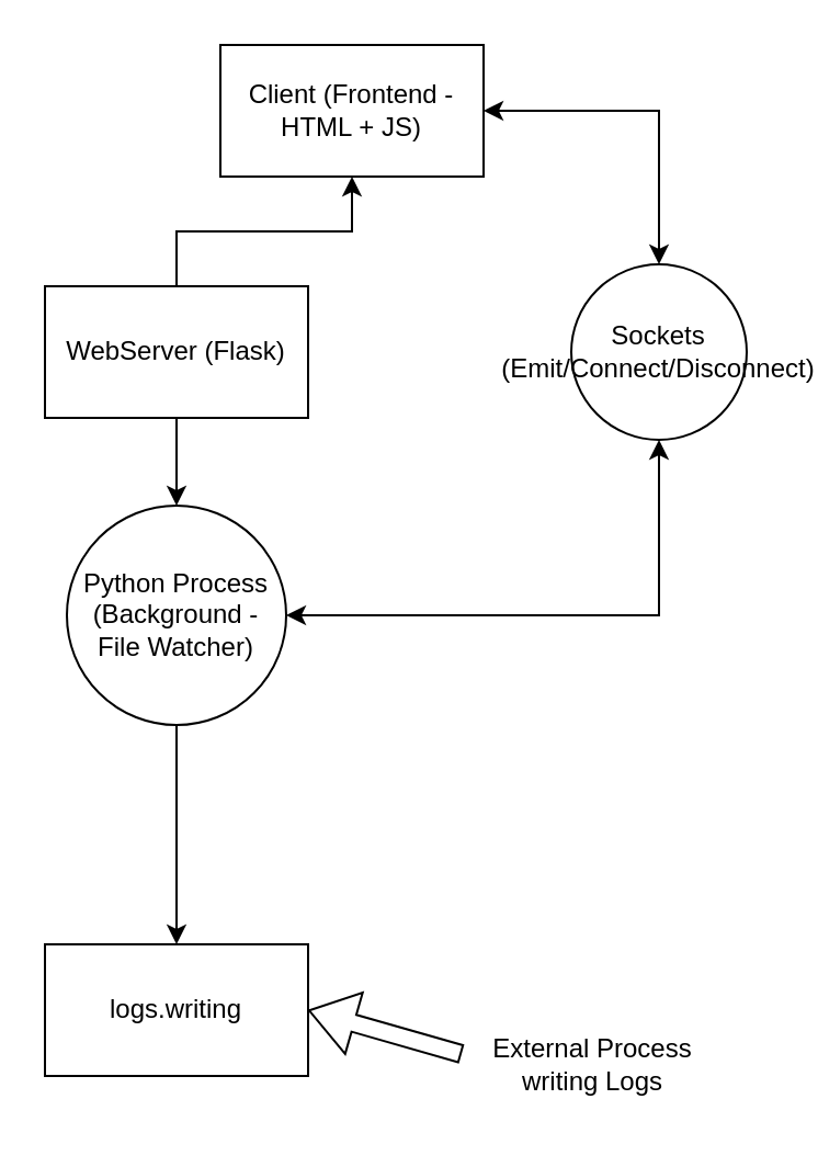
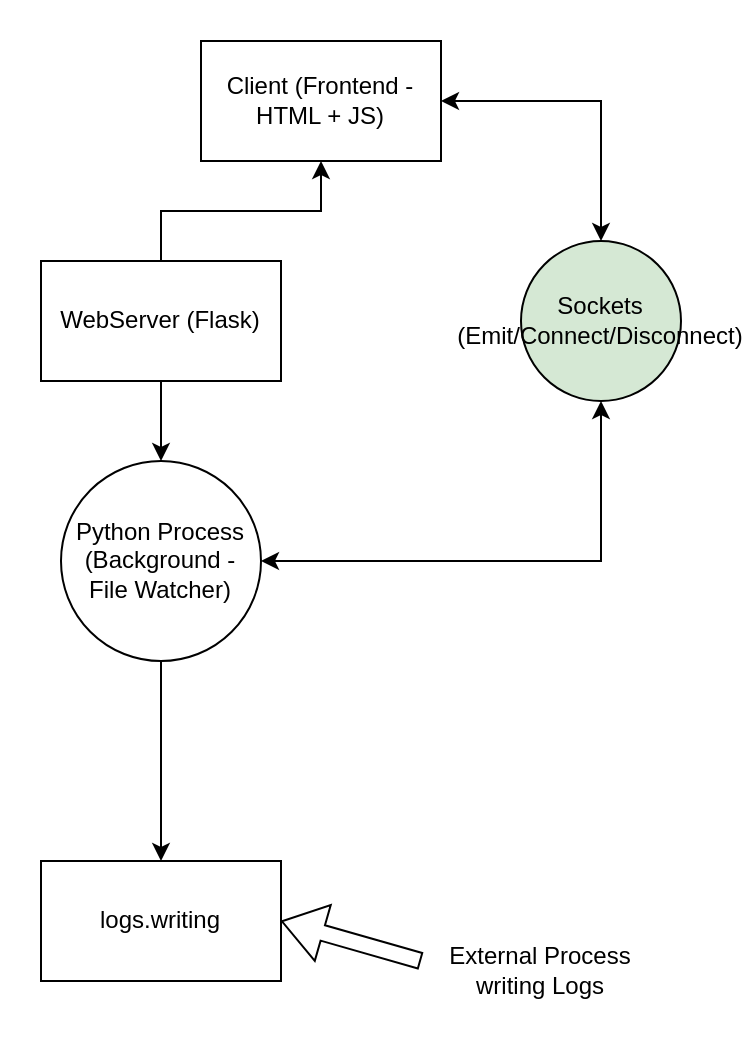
  <mxCell id="0" />
  <mxCell id="1" parent="0" />
  <mxCell id="2" style="edgeStyle=orthogonalEdgeStyle;rounded=0;orthogonalLoop=1;jettySize=auto;html=1;exitX=0.5;exitY=0;exitDx=0;exitDy=0;" edge="1" parent="1" source="4" target="5"><mxGeometry relative="1" as="geometry" /></mxCell>
  <mxCell id="3" style="edgeStyle=orthogonalEdgeStyle;rounded=0;orthogonalLoop=1;jettySize=auto;html=1;entryX=0.5;entryY=0;entryDx=0;entryDy=0;" edge="1" parent="1" source="4" target="9"><mxGeometry relative="1" as="geometry" /></mxCell>
  <mxCell id="4" value="&lt;div&gt;WebServer (Flask)&lt;/div&gt;" style="rounded=0;whiteSpace=wrap;html=1;" vertex="1" parent="1"><mxGeometry x="20" y="130" width="120" height="60" as="geometry" /></mxCell>
  <mxCell id="5" value="Client (Frontend - HTML + JS)" style="rounded=0;whiteSpace=wrap;html=1;" vertex="1" parent="1"><mxGeometry x="100" y="20" width="120" height="60" as="geometry" /></mxCell>
  <mxCell id="6" value="" style="endArrow=classic;startArrow=classic;html=1;rounded=0;entryX=0.5;entryY=1;entryDx=0;entryDy=0;exitX=1;exitY=0.5;exitDx=0;exitDy=0;exitPerimeter=0;" edge="1" parent="1" source="9" target="13"><mxGeometry width="50" height="50" relative="1" as="geometry"><mxPoint x="150" y="270" as="sourcePoint" /><mxPoint x="230" y="270" as="targetPoint" /><Array as="points"><mxPoint x="300" y="280" /></Array></mxGeometry></mxCell>
  <mxCell id="7" value="" style="endArrow=classic;startArrow=classic;html=1;rounded=0;entryX=1;entryY=0.5;entryDx=0;entryDy=0;exitX=0.5;exitY=0;exitDx=0;exitDy=0;" edge="1" parent="1" source="13" target="5"><mxGeometry width="50" height="50" relative="1" as="geometry"><mxPoint x="290" y="240" as="sourcePoint" /><mxPoint x="330" y="-80" as="targetPoint" /><Array as="points"><mxPoint x="300" y="50" /></Array></mxGeometry></mxCell>
  <mxCell id="8" value="" style="edgeStyle=orthogonalEdgeStyle;rounded=0;orthogonalLoop=1;jettySize=auto;html=1;" edge="1" parent="1" source="9" target="10"><mxGeometry relative="1" as="geometry" /></mxCell>
  <mxCell id="9" value="Python Process (Background - File Watcher)" style="ellipse;whiteSpace=wrap;html=1;aspect=fixed;" vertex="1" parent="1"><mxGeometry x="30" y="230" width="100" height="100" as="geometry" /></mxCell>
  <mxCell id="10" value="logs.writing" style="whiteSpace=wrap;html=1;" vertex="1" parent="1"><mxGeometry x="20" y="430" width="120" height="60" as="geometry" /></mxCell>
  <mxCell id="11" value="" style="shape=flexArrow;endArrow=classic;html=1;rounded=0;width=8;endSize=6.74;" edge="1" parent="1"><mxGeometry width="50" height="50" relative="1" as="geometry"><mxPoint x="210" y="480" as="sourcePoint" /><mxPoint x="140" y="460" as="targetPoint" /></mxGeometry></mxCell>
  <mxCell id="12" value="&lt;div&gt;External Process writing Logs&lt;/div&gt;" style="text;html=1;strokeColor=none;fillColor=none;align=center;verticalAlign=middle;whiteSpace=wrap;rounded=0;" vertex="1" parent="1"><mxGeometry x="220" y="460" width="100" height="50" as="geometry" /></mxCell>
- <mxCell id="13" value="&lt;div&gt;Sockets (Emit/Connect/Disconnect)&lt;/div&gt;" style="ellipse;whiteSpace=wrap;html=1;aspect=fixed;" vertex="1" parent="1"><mxGeometry x="260" y="120" width="80" height="80" as="geometry" /></mxCell>
+ <mxCell id="13" value="&lt;div&gt;Sockets (Emit/Connect/Disconnect)&lt;/div&gt;" style="ellipse;whiteSpace=wrap;html=1;aspect=fixed;fillColor=#d5e8d4;" vertex="1" parent="1"><mxGeometry x="260" y="120" width="80" height="80" as="geometry" /></mxCell>
